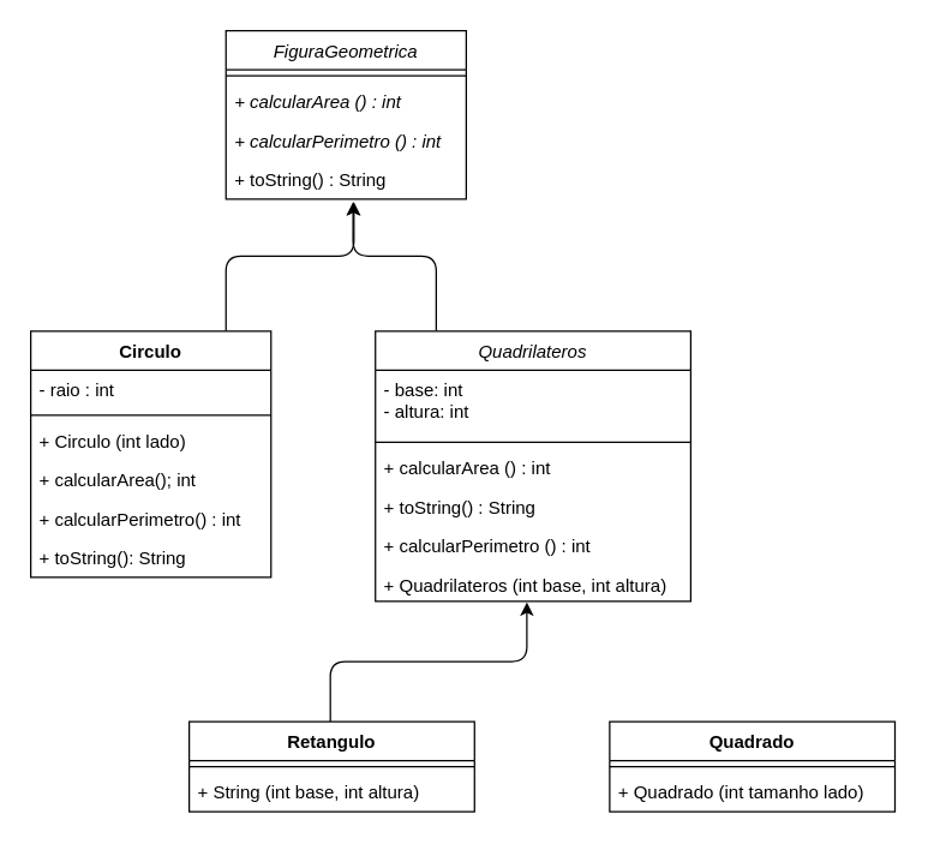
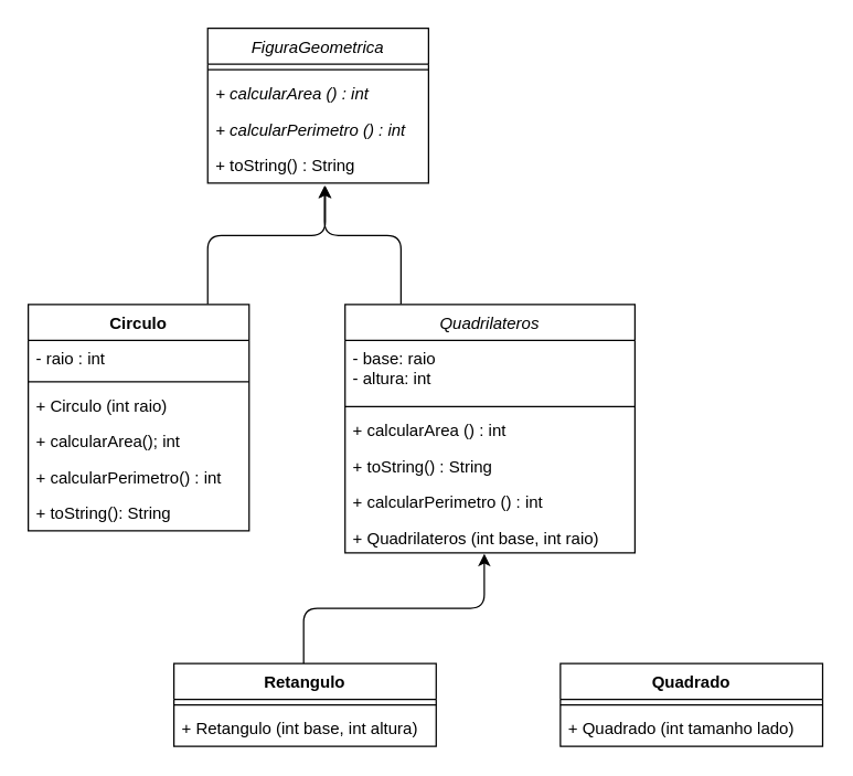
  <mxCell id="0" />
  <mxCell id="1" parent="0" />
  <mxCell id="2" value="FiguraGeometrica" style="swimlane;fontStyle=2;align=center;verticalAlign=top;childLayout=stackLayout;horizontal=1;startSize=26;horizontalStack=0;resizeParent=1;resizeParentMax=0;resizeLast=0;collapsible=1;marginBottom=0;" vertex="1" parent="1"><mxGeometry x="150" y="20" width="160" height="112" as="geometry" /></mxCell>
  <mxCell id="3" value="" style="line;strokeWidth=1;fillColor=none;align=left;verticalAlign=middle;spacingTop=-1;spacingLeft=3;spacingRight=3;rotatable=0;labelPosition=right;points=[];portConstraint=eastwest;" vertex="1" parent="2"><mxGeometry y="26" width="160" height="8" as="geometry" /></mxCell>
  <mxCell id="4" value="+ calcularArea () : int" style="text;strokeColor=none;fillColor=none;align=left;verticalAlign=top;spacingLeft=4;spacingRight=4;overflow=hidden;rotatable=0;points=[[0,0.5],[1,0.5]];portConstraint=eastwest;fontStyle=2" vertex="1" parent="2"><mxGeometry y="34" width="160" height="26" as="geometry" /></mxCell>
  <mxCell id="5" value="+ calcularPerimetro () : int" style="text;strokeColor=none;fillColor=none;align=left;verticalAlign=top;spacingLeft=4;spacingRight=4;overflow=hidden;rotatable=0;points=[[0,0.5],[1,0.5]];portConstraint=eastwest;fontStyle=2" vertex="1" parent="2"><mxGeometry y="60" width="160" height="26" as="geometry" /></mxCell>
  <mxCell id="6" value="+ toString() : String" style="text;strokeColor=none;fillColor=none;align=left;verticalAlign=top;spacingLeft=4;spacingRight=4;overflow=hidden;rotatable=0;points=[[0,0.5],[1,0.5]];portConstraint=eastwest;fontStyle=0" vertex="1" parent="2"><mxGeometry y="86" width="160" height="26" as="geometry" /></mxCell>
  <mxCell id="7" style="edgeStyle=orthogonalEdgeStyle;rounded=1;orthogonalLoop=1;jettySize=auto;html=1;entryX=0.529;entryY=1.077;entryDx=0;entryDy=0;entryPerimeter=0;" edge="1" parent="1" source="8" target="6"><mxGeometry relative="1" as="geometry"><Array as="points"><mxPoint x="290" y="170" /><mxPoint x="235" y="170" /></Array></mxGeometry></mxCell>
  <mxCell id="8" value="Quadrilateros" style="swimlane;fontStyle=2;align=center;verticalAlign=top;childLayout=stackLayout;horizontal=1;startSize=26;horizontalStack=0;resizeParent=1;resizeParentMax=0;resizeLast=0;collapsible=1;marginBottom=0;" vertex="1" parent="1"><mxGeometry x="249.52" y="220" width="210" height="180" as="geometry" /></mxCell>
- <mxCell id="9" value="- base: int&#10;- altura: int&#10;" style="text;strokeColor=none;fillColor=none;align=left;verticalAlign=top;spacingLeft=4;spacingRight=4;overflow=hidden;rotatable=0;points=[[0,0.5],[1,0.5]];portConstraint=eastwest;" vertex="1" parent="8"><mxGeometry y="26" width="210" height="44" as="geometry" /></mxCell>
+ <mxCell id="9" value="- base: raio&#10;- altura: int&#10;" style="text;strokeColor=none;fillColor=none;align=left;verticalAlign=top;spacingLeft=4;spacingRight=4;overflow=hidden;rotatable=0;points=[[0,0.5],[1,0.5]];portConstraint=eastwest;" vertex="1" parent="8"><mxGeometry y="26" width="210" height="44" as="geometry" /></mxCell>
  <mxCell id="10" value="" style="line;strokeWidth=1;fillColor=none;align=left;verticalAlign=middle;spacingTop=-1;spacingLeft=3;spacingRight=3;rotatable=0;labelPosition=right;points=[];portConstraint=eastwest;" vertex="1" parent="8"><mxGeometry y="70" width="210" height="8" as="geometry" /></mxCell>
  <mxCell id="11" value="+ calcularArea () : int" style="text;strokeColor=none;fillColor=none;align=left;verticalAlign=top;spacingLeft=4;spacingRight=4;overflow=hidden;rotatable=0;points=[[0,0.5],[1,0.5]];portConstraint=eastwest;fontStyle=0" vertex="1" parent="8"><mxGeometry y="78" width="210" height="26" as="geometry" /></mxCell>
  <mxCell id="12" value="+ toString() : String" style="text;strokeColor=none;fillColor=none;align=left;verticalAlign=top;spacingLeft=4;spacingRight=4;overflow=hidden;rotatable=0;points=[[0,0.5],[1,0.5]];portConstraint=eastwest;fontStyle=0" vertex="1" parent="8"><mxGeometry y="104" width="210" height="26" as="geometry" /></mxCell>
  <mxCell id="13" value="+ calcularPerimetro () : int" style="text;strokeColor=none;fillColor=none;align=left;verticalAlign=top;spacingLeft=4;spacingRight=4;overflow=hidden;rotatable=0;points=[[0,0.5],[1,0.5]];portConstraint=eastwest;fontStyle=0" vertex="1" parent="8"><mxGeometry y="130" width="210" height="26" as="geometry" /></mxCell>
- <mxCell id="14" value="+ Quadrilateros (int base, int altura)" style="text;strokeColor=none;fillColor=none;align=left;verticalAlign=top;spacingLeft=4;spacingRight=4;overflow=hidden;rotatable=0;points=[[0,0.5],[1,0.5]];portConstraint=eastwest;" vertex="1" parent="8"><mxGeometry y="156" width="210" height="24" as="geometry" /></mxCell>
+ <mxCell id="14" value="+ Quadrilateros (int base, int raio)" style="text;strokeColor=none;fillColor=none;align=left;verticalAlign=top;spacingLeft=4;spacingRight=4;overflow=hidden;rotatable=0;points=[[0,0.5],[1,0.5]];portConstraint=eastwest;" vertex="1" parent="8"><mxGeometry y="156" width="210" height="24" as="geometry" /></mxCell>
  <mxCell id="15" value="Quadrado" style="swimlane;fontStyle=1;align=center;verticalAlign=top;childLayout=stackLayout;horizontal=1;startSize=26;horizontalStack=0;resizeParent=1;resizeParentMax=0;resizeLast=0;collapsible=1;marginBottom=0;" vertex="1" parent="1"><mxGeometry x="405.52" y="480" width="190" height="60" as="geometry" /></mxCell>
  <mxCell id="16" value="" style="line;strokeWidth=1;fillColor=none;align=left;verticalAlign=middle;spacingTop=-1;spacingLeft=3;spacingRight=3;rotatable=0;labelPosition=right;points=[];portConstraint=eastwest;" vertex="1" parent="15"><mxGeometry y="26" width="190" height="8" as="geometry" /></mxCell>
  <mxCell id="17" value="+ Quadrado (int tamanho lado)" style="text;strokeColor=none;fillColor=none;align=left;verticalAlign=top;spacingLeft=4;spacingRight=4;overflow=hidden;rotatable=0;points=[[0,0.5],[1,0.5]];portConstraint=eastwest;" vertex="1" parent="15"><mxGeometry y="34" width="190" height="26" as="geometry" /></mxCell>
  <mxCell id="18" style="edgeStyle=orthogonalEdgeStyle;rounded=1;orthogonalLoop=1;jettySize=auto;html=1;entryX=0.485;entryY=1.024;entryDx=0;entryDy=0;entryPerimeter=0;" edge="1" parent="1"><mxGeometry relative="1" as="geometry"><mxPoint x="219.52" y="480" as="sourcePoint" /><mxPoint x="350.37" y="400.576" as="targetPoint" /><Array as="points"><mxPoint x="219.52" y="440" /><mxPoint x="350.52" y="440" /></Array></mxGeometry></mxCell>
  <mxCell id="19" value="Retangulo" style="swimlane;fontStyle=1;align=center;verticalAlign=top;childLayout=stackLayout;horizontal=1;startSize=26;horizontalStack=0;resizeParent=1;resizeParentMax=0;resizeLast=0;collapsible=1;marginBottom=0;" vertex="1" parent="1"><mxGeometry x="125.52" y="480" width="190" height="60" as="geometry" /></mxCell>
  <mxCell id="20" value="" style="line;strokeWidth=1;fillColor=none;align=left;verticalAlign=middle;spacingTop=-1;spacingLeft=3;spacingRight=3;rotatable=0;labelPosition=right;points=[];portConstraint=eastwest;" vertex="1" parent="19"><mxGeometry y="26" width="190" height="8" as="geometry" /></mxCell>
- <mxCell id="21" value="+ String (int base, int altura)" style="text;strokeColor=none;fillColor=none;align=left;verticalAlign=top;spacingLeft=4;spacingRight=4;overflow=hidden;rotatable=0;points=[[0,0.5],[1,0.5]];portConstraint=eastwest;" vertex="1" parent="19"><mxGeometry y="34" width="190" height="26" as="geometry" /></mxCell>
+ <mxCell id="21" value="+ Retangulo (int base, int altura)" style="text;strokeColor=none;fillColor=none;align=left;verticalAlign=top;spacingLeft=4;spacingRight=4;overflow=hidden;rotatable=0;points=[[0,0.5],[1,0.5]];portConstraint=eastwest;" vertex="1" parent="19"><mxGeometry y="34" width="190" height="26" as="geometry" /></mxCell>
  <mxCell id="22" style="edgeStyle=orthogonalEdgeStyle;rounded=1;orthogonalLoop=1;jettySize=auto;html=1;entryX=0.545;entryY=1;entryDx=0;entryDy=0;entryPerimeter=0;" edge="1" parent="1" source="23"><mxGeometry relative="1" as="geometry"><mxPoint x="70" y="210" as="sourcePoint" /><mxPoint x="235.2" y="134" as="targetPoint" /><Array as="points"><mxPoint x="150" y="170" /><mxPoint x="235" y="170" /></Array></mxGeometry></mxCell>
  <mxCell id="23" value="Circulo" style="swimlane;fontStyle=1;align=center;verticalAlign=top;childLayout=stackLayout;horizontal=1;startSize=26;horizontalStack=0;resizeParent=1;resizeParentMax=0;resizeLast=0;collapsible=1;marginBottom=0;" vertex="1" parent="1"><mxGeometry x="20" y="220" width="160" height="164" as="geometry" /></mxCell>
  <mxCell id="24" value="- raio : int" style="text;strokeColor=none;fillColor=none;align=left;verticalAlign=top;spacingLeft=4;spacingRight=4;overflow=hidden;rotatable=0;points=[[0,0.5],[1,0.5]];portConstraint=eastwest;" vertex="1" parent="23"><mxGeometry y="26" width="160" height="26" as="geometry" /></mxCell>
  <mxCell id="25" value="" style="line;strokeWidth=1;fillColor=none;align=left;verticalAlign=middle;spacingTop=-1;spacingLeft=3;spacingRight=3;rotatable=0;labelPosition=right;points=[];portConstraint=eastwest;" vertex="1" parent="23"><mxGeometry y="52" width="160" height="8" as="geometry" /></mxCell>
- <mxCell id="26" value="+ Circulo (int lado)" style="text;strokeColor=none;fillColor=none;align=left;verticalAlign=top;spacingLeft=4;spacingRight=4;overflow=hidden;rotatable=0;points=[[0,0.5],[1,0.5]];portConstraint=eastwest;" vertex="1" parent="23"><mxGeometry y="60" width="160" height="26" as="geometry" /></mxCell>
+ <mxCell id="26" value="+ Circulo (int raio)" style="text;strokeColor=none;fillColor=none;align=left;verticalAlign=top;spacingLeft=4;spacingRight=4;overflow=hidden;rotatable=0;points=[[0,0.5],[1,0.5]];portConstraint=eastwest;" vertex="1" parent="23"><mxGeometry y="60" width="160" height="26" as="geometry" /></mxCell>
  <mxCell id="27" value="+ calcularArea(); int" style="text;strokeColor=none;fillColor=none;align=left;verticalAlign=top;spacingLeft=4;spacingRight=4;overflow=hidden;rotatable=0;points=[[0,0.5],[1,0.5]];portConstraint=eastwest;" vertex="1" parent="23"><mxGeometry y="86" width="160" height="26" as="geometry" /></mxCell>
  <mxCell id="28" value="+ calcularPerimetro() : int" style="text;strokeColor=none;fillColor=none;align=left;verticalAlign=top;spacingLeft=4;spacingRight=4;overflow=hidden;rotatable=0;points=[[0,0.5],[1,0.5]];portConstraint=eastwest;" vertex="1" parent="23"><mxGeometry y="112" width="160" height="26" as="geometry" /></mxCell>
  <mxCell id="29" value="+ toString(): String" style="text;strokeColor=none;fillColor=none;align=left;verticalAlign=top;spacingLeft=4;spacingRight=4;overflow=hidden;rotatable=0;points=[[0,0.5],[1,0.5]];portConstraint=eastwest;" vertex="1" parent="23"><mxGeometry y="138" width="160" height="26" as="geometry" /></mxCell>
